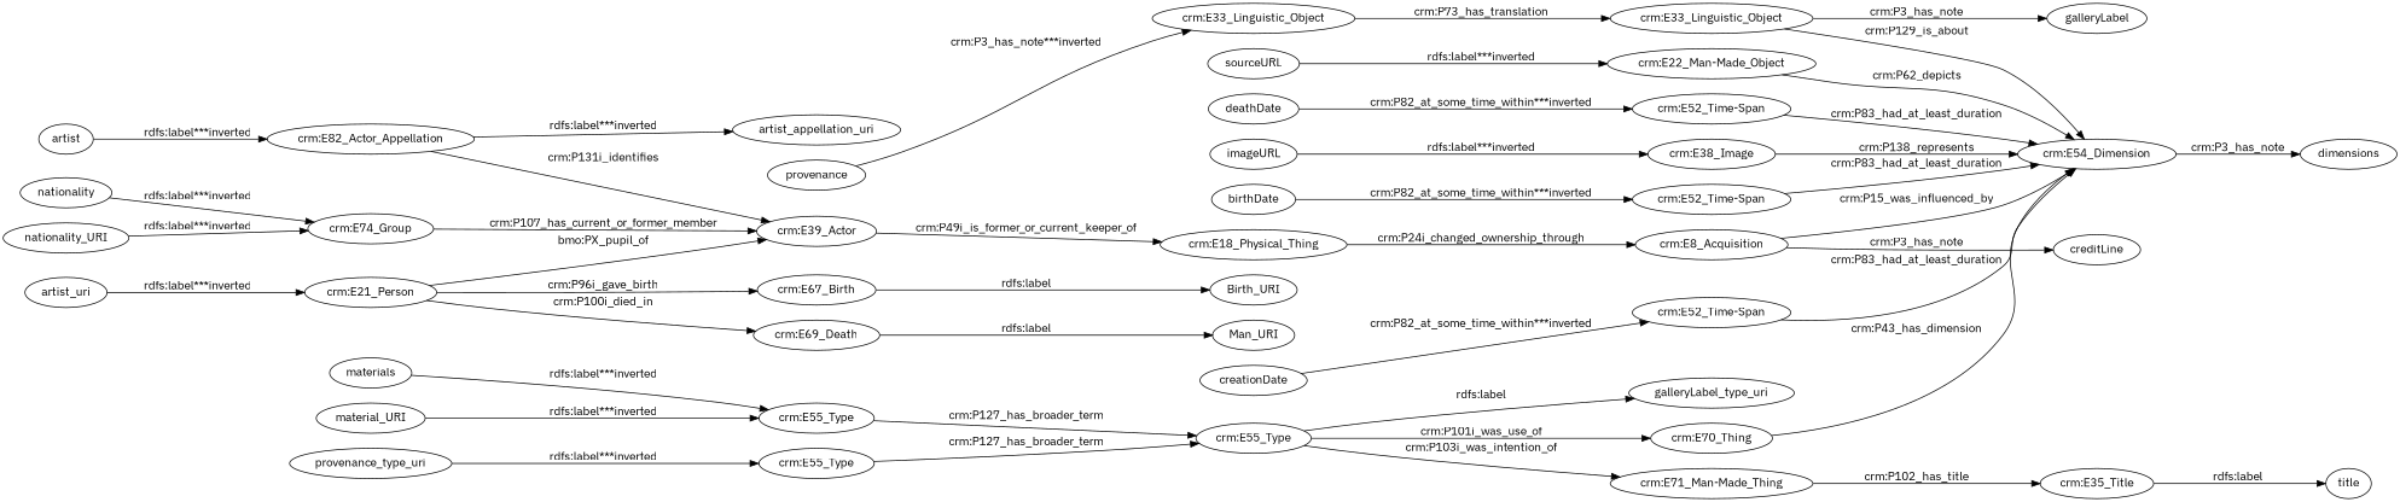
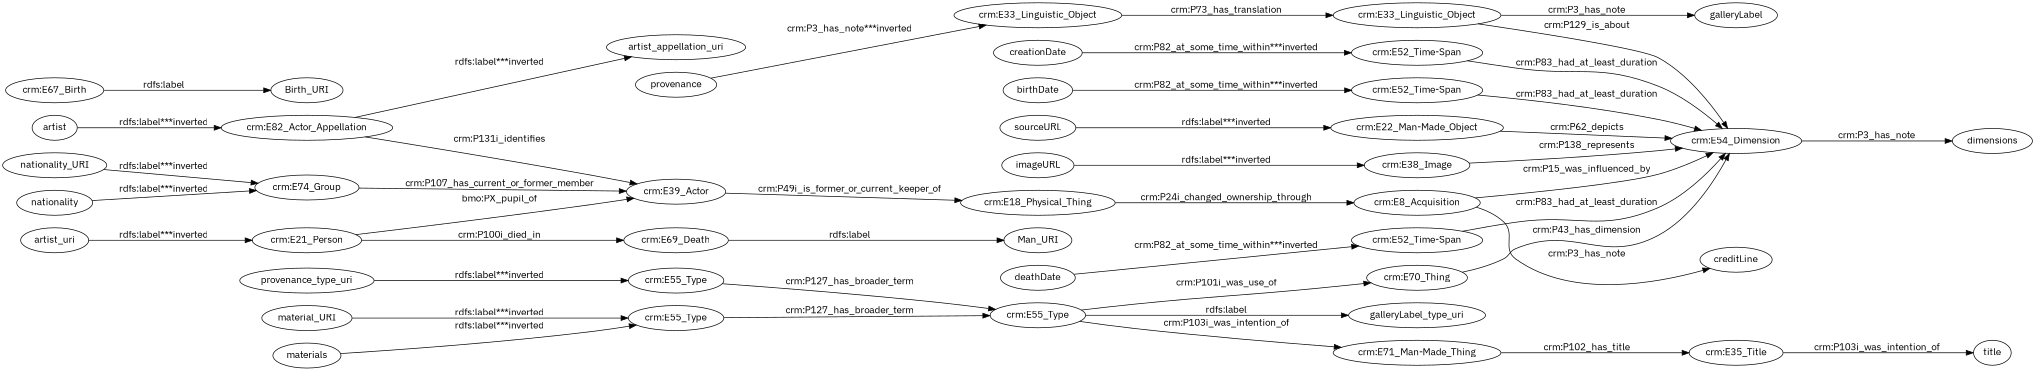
  digraph {
    fontname="IBM Plex Sans"
    rankdir=LR
    node [fontname="IBM Plex Sans" type=class_uri]
    edge [fontname="IBM Plex Sans" type=st_property_uri weight=1]
    n1 [label=artist type=attribute_name]
    n2 [label="crm:E82_Actor_Appellation"]
    n3 [label="crm:E39_Actor"]
    n4 [label=artist_appellation_uri type=attribute_name]
    n5 [label="crm:E18_Physical_Thing"]
    n6 [label=artist_uri type=attribute_name]
    n7 [label="crm:E21_Person"]
    n8 [label="crm:E67_Birth"]
    n9 [label="crm:E69_Death"]
    n10 [label=Birth_URI type=attribute_name]
    n11 [label=Man_URI type=attribute_name]
    n12 [label=birthDate type=attribute_name]
    n13 [label="crm:E52_Time-Span"]
    n14 [label="crm:E54_Dimension"]
    n15 [label=dimensions type=attribute_name]
    n16 [label=creationDate type=attribute_name]
    n17 [label="crm:E52_Time-Span"]
    n18 [label="crm:E8_Acquisition"]
    n19 [label=creditLine type=attribute_name]
    n20 [label="crm:E22_Man-Made_Object"]
    n21 [label="crm:E33_Linguistic_Object"]
    n22 [label="crm:E33_Linguistic_Object"]
    n23 [label=galleryLabel type=attribute_name]
    n24 [label="crm:E35_Title"]
    n25 [label=title type=attribute_name]
    n26 [label="crm:E38_Image"]
    n27 [label="crm:E52_Time-Span"]
    n28 [label="crm:E55_Type"]
    n29 [label="crm:E55_Type"]
    n30 [label="crm:E70_Thing"]
    n31 [label="crm:E71_Man-Made_Thing"]
    n32 [label=galleryLabel_type_uri type=attribute_name]
    n33 [label="crm:E55_Type"]
    n34 [label="crm:E74_Group"]
    n35 [label=deathDate type=attribute_name]
    n36 [label=imageURL type=attribute_name]
    n37 [label=material_URI type=attribute_name]
    n38 [label=materials type=attribute_name]
    n39 [label=nationality type=attribute_name]
    n40 [label=nationality_URI type=attribute_name]
    n41 [label=provenance type=attribute_name]
    n42 [label=provenance_type_uri type=attribute_name]
    n43 [label=sourceURL type=attribute_name]
    n1 -> n2 [label="rdfs:label***inverted"]
    n2 -> n3 [label="crm:P131i_identifies" type=direct_property_uri]
    n2 -> n4 [label="rdfs:label***inverted"]
    n3 -> n5 [label="crm:P49i_is_former_or_current_keeper_of" type=direct_property_uri]
    n5 -> n18 [label="crm:P24i_changed_ownership_through" type=direct_property_uri]
    n6 -> n7 [label="rdfs:label***inverted"]
    n7 -> n3 [label="bmo:PX_pupil_of" type=direct_property_uri]
-   n7 -> n8 [label="crm:P96i_gave_birth" type=direct_property_uri]
    n7 -> n9 [label="crm:P100i_died_in" type=direct_property_uri]
    n8 -> n10 [label="rdfs:label" weight=""]
    n9 -> n11 [label="rdfs:label" weight=""]
    n12 -> n13 [label="crm:P82_at_some_time_within***inverted"]
    n13 -> n14 [label="crm:P83_had_at_least_duration" type=direct_property_uri]
    n14 -> n15 [label="crm:P3_has_note" weight=""]
    n16 -> n17 [label="crm:P82_at_some_time_within***inverted"]
    n17 -> n14 [label="crm:P83_had_at_least_duration" type=direct_property_uri]
    n18 -> n14 [label="crm:P15_was_influenced_by" type=inherited weight=4]
    n18 -> n19 [label="crm:P3_has_note" weight=""]
    n20 -> n14 [label="crm:P62_depicts" type=inherited weight=4]
    n21 -> n22 [label="crm:P73_has_translation" type=direct_property_uri]
    n22 -> n14 [label="crm:P129_is_about" type=inherited weight=4]
    n22 -> n23 [label="crm:P3_has_note" weight=""]
-   n24 -> n25 [label="rdfs:label" weight=""]
+   n24 -> n25 [label="crm:P103i_was_intention_of" weight=""]
    n26 -> n14 [label="crm:P138_represents" type=inherited weight=4]
    n27 -> n14 [label="crm:P83_had_at_least_duration" type=direct_property_uri]
    n28 -> n29 [label="crm:P127_has_broader_term" type=direct_property_uri]
    n29 -> n30 [label="crm:P101i_was_use_of" type=direct_property_uri]
    n29 -> n31 [label="crm:P103i_was_intention_of" type=direct_property_uri]
    n29 -> n32 [label="rdfs:label" weight=""]
    n30 -> n14 [label="crm:P43_has_dimension" type=direct_property_uri]
    n31 -> n24 [label="crm:P102_has_title" type=direct_property_uri]
    n33 -> n29 [label="crm:P127_has_broader_term" type=direct_property_uri]
    n34 -> n3 [label="crm:P107_has_current_or_former_member" type=direct_property_uri]
    n35 -> n27 [label="crm:P82_at_some_time_within***inverted"]
    n36 -> n26 [label="rdfs:label***inverted"]
    n37 -> n28 [label="rdfs:label***inverted"]
    n38 -> n28 [label="rdfs:label***inverted"]
    n39 -> n34 [label="rdfs:label***inverted"]
    n40 -> n34 [label="rdfs:label***inverted"]
    n41 -> n21 [label="crm:P3_has_note***inverted"]
    n42 -> n33 [label="rdfs:label***inverted"]
    n43 -> n20 [label="rdfs:label***inverted"]
  }
